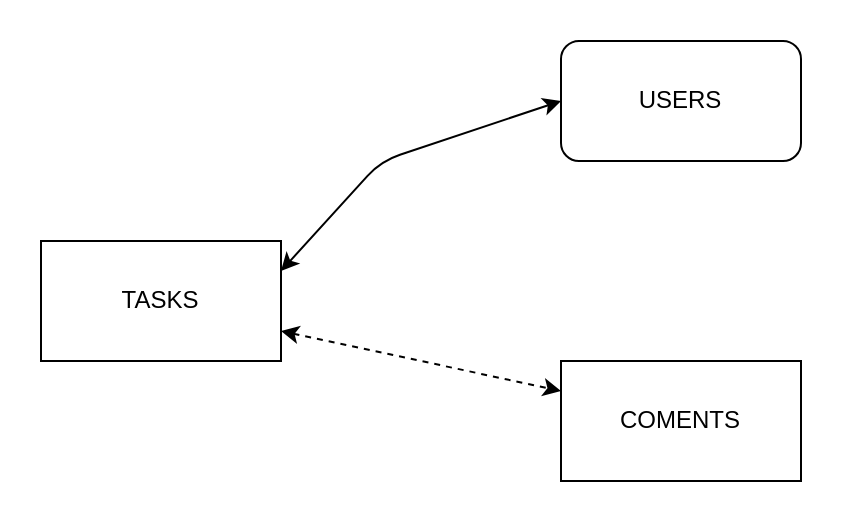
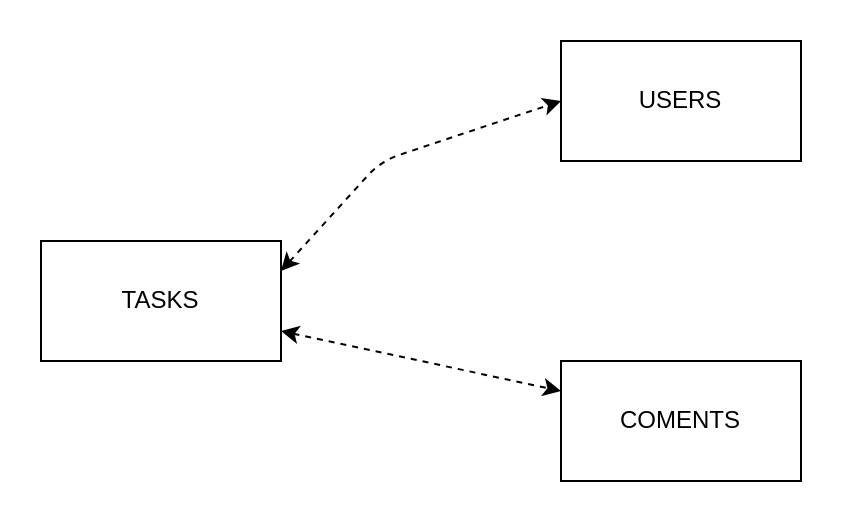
  <mxCell id="0" />
  <mxCell id="1" parent="0" />
  <mxCell id="2" value="TASKS" style="rounded=0;whiteSpace=wrap;html=1;" parent="1" vertex="1"><mxGeometry x="20" y="120" width="120" height="60" as="geometry" /></mxCell>
- <mxCell id="3" value="USERS" style="whiteSpace=wrap;html=1;rounded=1;" parent="1" vertex="1"><mxGeometry x="280" y="20" width="120" height="60" as="geometry" /></mxCell>
+ <mxCell id="3" value="USERS" style="rounded=0;whiteSpace=wrap;html=1;" parent="1" vertex="1"><mxGeometry x="280" y="20" width="120" height="60" as="geometry" /></mxCell>
  <mxCell id="4" value="COMENTS" style="rounded=0;whiteSpace=wrap;html=1;" parent="1" vertex="1"><mxGeometry x="280" y="180" width="120" height="60" as="geometry" /></mxCell>
- <mxCell id="5" value="" style="endArrow=classic;startArrow=classic;html=1;exitX=1;exitY=0.25;exitDx=0;exitDy=0;entryX=0;entryY=0.5;entryDx=0;entryDy=0;" parent="1" source="2" target="3" edge="1"><mxGeometry width="50" height="50" relative="1" as="geometry"><mxPoint x="250" y="120" as="sourcePoint" /><mxPoint x="300" y="70" as="targetPoint" /><Array as="points"><mxPoint x="190" y="80" /></Array></mxGeometry></mxCell>
+ <mxCell id="5" value="" style="endArrow=classic;startArrow=classic;html=1;exitX=1;exitY=0.25;exitDx=0;exitDy=0;entryX=0;entryY=0.5;entryDx=0;entryDy=0;dashed=1;" parent="1" source="2" target="3" edge="1"><mxGeometry width="50" height="50" relative="1" as="geometry"><mxPoint x="250" y="120" as="sourcePoint" /><mxPoint x="300" y="70" as="targetPoint" /><Array as="points"><mxPoint x="190" y="80" /></Array></mxGeometry></mxCell>
  <mxCell id="6" value="" style="endArrow=classic;startArrow=classic;html=1;entryX=0;entryY=0.25;entryDx=0;entryDy=0;exitX=1;exitY=0.75;exitDx=0;exitDy=0;dashed=1;" edge="1" parent="1" source="2" target="4"><mxGeometry width="50" height="50" relative="1" as="geometry"><mxPoint x="140" y="180" as="sourcePoint" /><mxPoint x="210" y="150" as="targetPoint" /></mxGeometry></mxCell>
